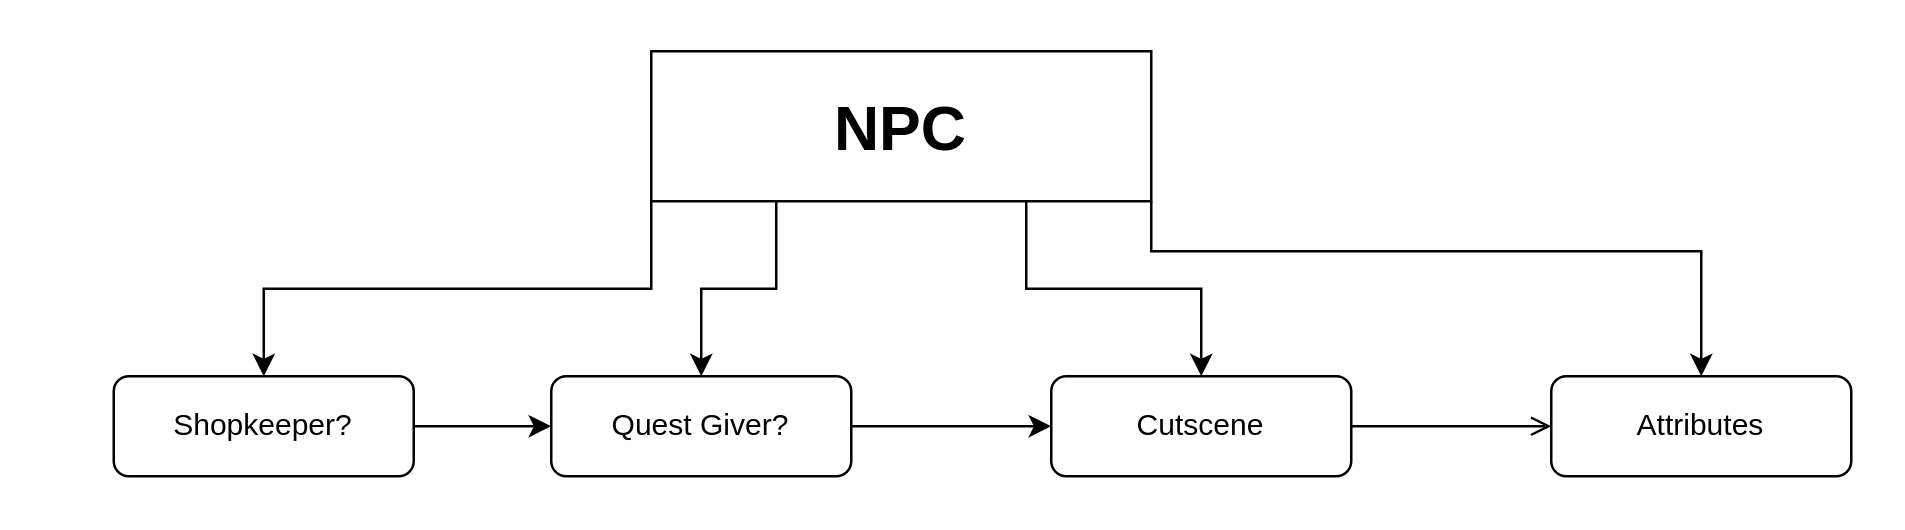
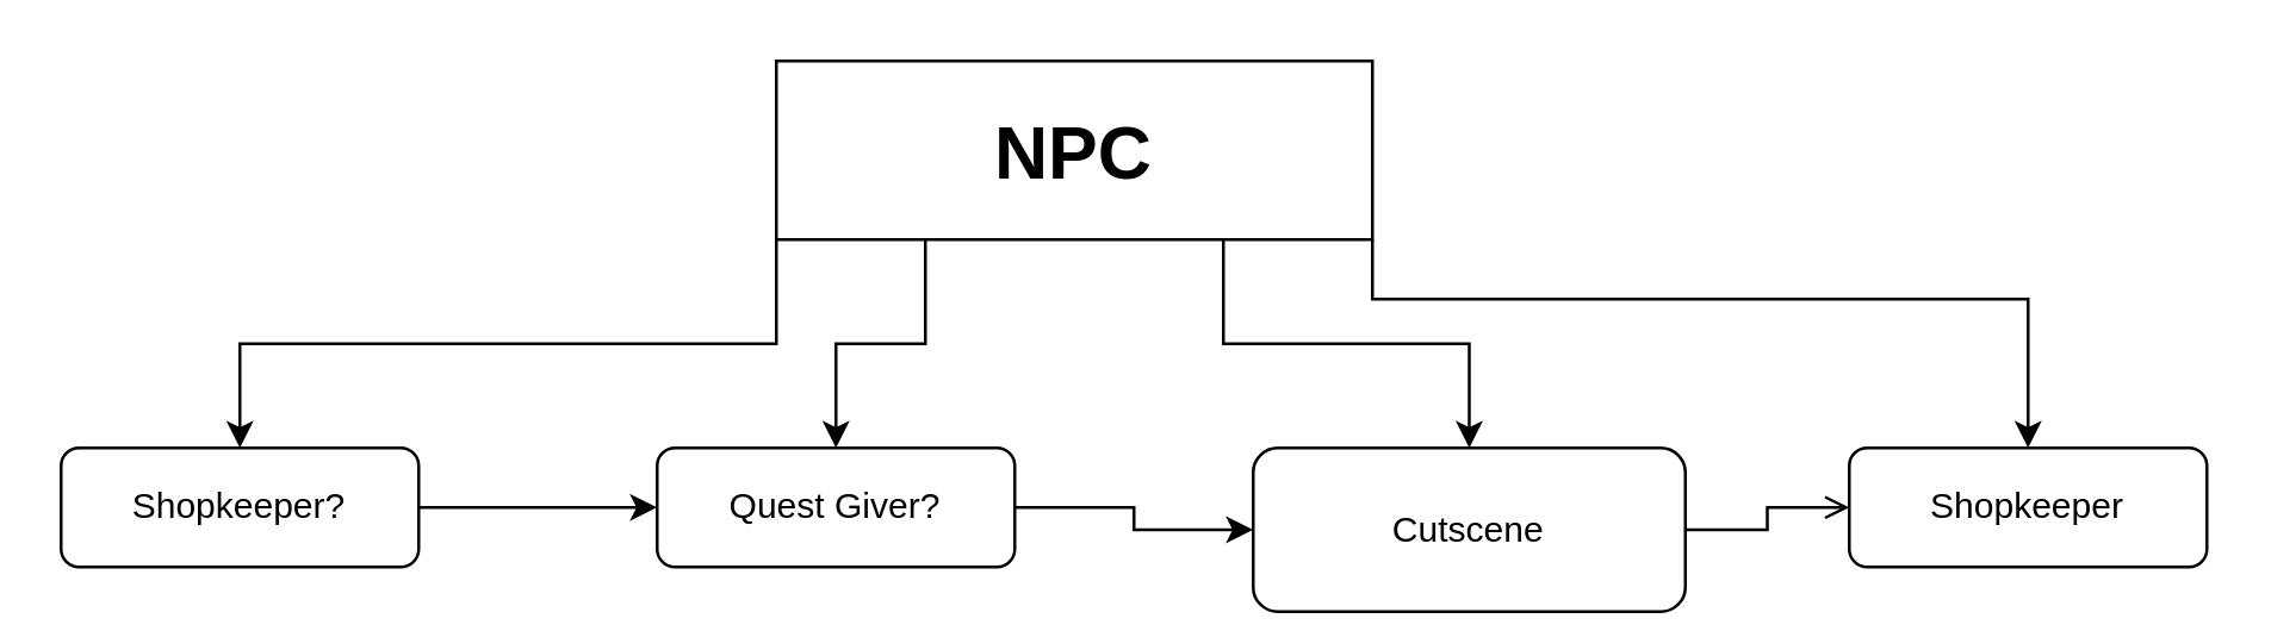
  <mxCell id="0" />
  <mxCell id="1" parent="0" />
  <mxCell id="2" style="edgeStyle=orthogonalEdgeStyle;rounded=0;orthogonalLoop=1;jettySize=auto;html=1;exitX=0;exitY=1;exitDx=0;exitDy=0;" edge="1" parent="1" source="6" target="8"><mxGeometry relative="1" as="geometry" /></mxCell>
  <mxCell id="3" style="edgeStyle=orthogonalEdgeStyle;rounded=0;orthogonalLoop=1;jettySize=auto;html=1;exitX=0.25;exitY=1;exitDx=0;exitDy=0;entryX=0.5;entryY=0;entryDx=0;entryDy=0;" edge="1" parent="1" source="6" target="10"><mxGeometry relative="1" as="geometry" /></mxCell>
  <mxCell id="4" style="edgeStyle=orthogonalEdgeStyle;rounded=0;orthogonalLoop=1;jettySize=auto;html=1;exitX=0.75;exitY=1;exitDx=0;exitDy=0;entryX=0.5;entryY=0;entryDx=0;entryDy=0;" edge="1" parent="1" source="6" target="12"><mxGeometry relative="1" as="geometry" /></mxCell>
  <mxCell id="5" style="edgeStyle=orthogonalEdgeStyle;rounded=0;orthogonalLoop=1;jettySize=auto;html=1;exitX=1;exitY=1;exitDx=0;exitDy=0;entryX=0.5;entryY=0;entryDx=0;entryDy=0;" edge="1" parent="1" source="6" target="13"><mxGeometry relative="1" as="geometry"><Array as="points"><mxPoint x="460" y="100" /><mxPoint x="680" y="100" /></Array></mxGeometry></mxCell>
  <mxCell id="6" value="&lt;font style=&quot;font-size: 25px;&quot;&gt;&lt;b&gt;NPC&lt;/b&gt;&lt;/font&gt;" style="rounded=0;whiteSpace=wrap;html=1;" parent="1" vertex="1"><mxGeometry x="260" y="20" width="200" height="60" as="geometry" /></mxCell>
  <mxCell id="7" style="edgeStyle=orthogonalEdgeStyle;rounded=0;orthogonalLoop=1;jettySize=auto;html=1;exitX=1;exitY=0.5;exitDx=0;exitDy=0;entryX=0;entryY=0.5;entryDx=0;entryDy=0;" edge="1" parent="1" source="8" target="10"><mxGeometry relative="1" as="geometry"><mxPoint x="180" y="170" as="targetPoint" /></mxGeometry></mxCell>
- <mxCell id="8" value="Shopkeeper?" style="rounded=1;whiteSpace=wrap;html=1;" parent="1" vertex="1"><mxGeometry x="45" y="150" width="120" height="40" as="geometry" /></mxCell>
+ <mxCell id="8" value="Shopkeeper?" style="rounded=1;whiteSpace=wrap;html=1;" parent="1" vertex="1"><mxGeometry x="20" y="150" width="120" height="40" as="geometry" /></mxCell>
  <mxCell id="9" style="edgeStyle=orthogonalEdgeStyle;rounded=0;orthogonalLoop=1;jettySize=auto;html=1;exitX=1;exitY=0.5;exitDx=0;exitDy=0;entryX=0;entryY=0.5;entryDx=0;entryDy=0;" edge="1" parent="1" source="10" target="12"><mxGeometry relative="1" as="geometry" /></mxCell>
  <mxCell id="10" value="Quest Giver?" style="rounded=1;whiteSpace=wrap;html=1;" vertex="1" parent="1"><mxGeometry x="220" y="150" width="120" height="40" as="geometry" /></mxCell>
  <mxCell id="11" style="edgeStyle=orthogonalEdgeStyle;rounded=0;orthogonalLoop=1;jettySize=auto;html=1;exitX=1;exitY=0.5;exitDx=0;exitDy=0;entryX=0;entryY=0.5;entryDx=0;entryDy=0;endArrow=open;" edge="1" parent="1" source="12" target="13"><mxGeometry relative="1" as="geometry" /></mxCell>
- <mxCell id="12" value="Cutscene" style="rounded=1;whiteSpace=wrap;html=1;" vertex="1" parent="1"><mxGeometry x="420" y="150" width="120" height="40" as="geometry" /></mxCell>
- <mxCell id="13" value="Attributes" style="rounded=1;whiteSpace=wrap;html=1;" vertex="1" parent="1"><mxGeometry x="620" y="150" width="120" height="40" as="geometry" /></mxCell>
+ <mxCell id="12" value="Cutscene" style="rounded=1;whiteSpace=wrap;html=1;" vertex="1" parent="1"><mxGeometry x="420" y="150" width="145" height="55" as="geometry" /></mxCell>
+ <mxCell id="13" value="Shopkeeper" style="rounded=1;whiteSpace=wrap;html=1;" vertex="1" parent="1"><mxGeometry x="620" y="150" width="120" height="40" as="geometry" /></mxCell>
